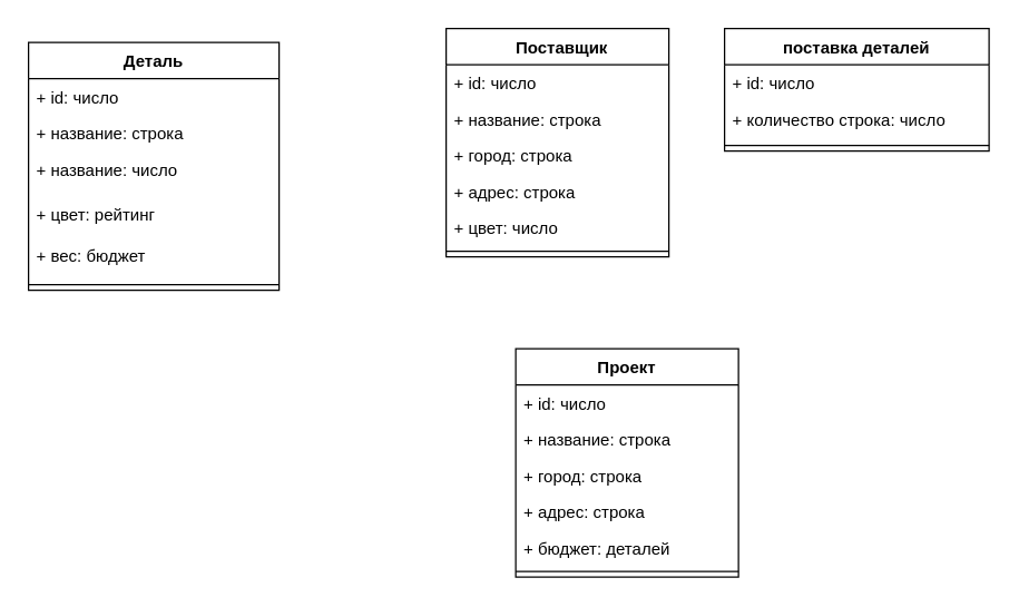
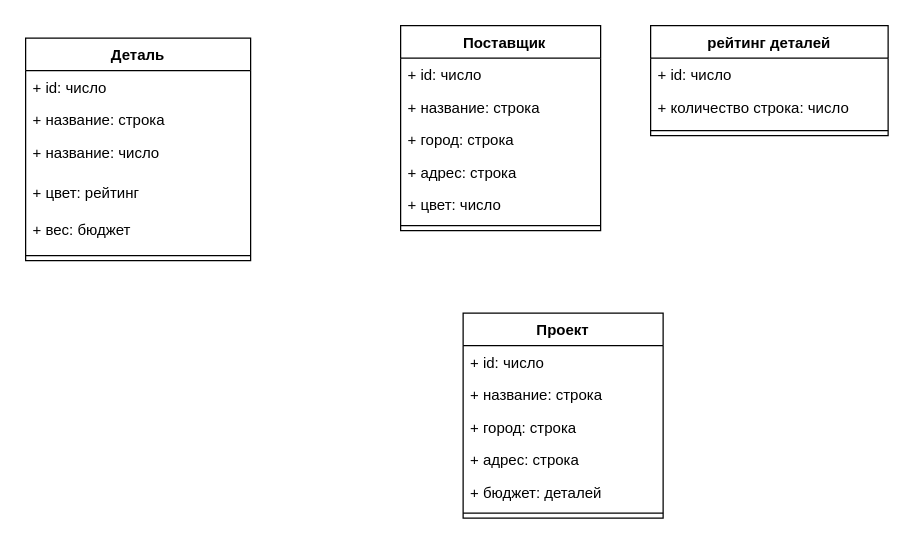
  <mxCell id="0" />
  <mxCell id="1" parent="0" />
  <mxCell id="2" value="Деталь" style="swimlane;fontStyle=1;align=center;verticalAlign=top;childLayout=stackLayout;horizontal=1;startSize=26;horizontalStack=0;resizeParent=1;resizeParentMax=0;resizeLast=0;collapsible=1;marginBottom=0;" vertex="1" parent="1"><mxGeometry x="20" y="30" width="180" height="178" as="geometry"><mxRectangle x="200" y="240" width="80" height="30" as="alternateBounds" /></mxGeometry></mxCell>
  <mxCell id="3" value="+ id: число" style="text;strokeColor=none;fillColor=none;align=left;verticalAlign=top;spacingLeft=4;spacingRight=4;overflow=hidden;rotatable=0;points=[[0,0.5],[1,0.5]];portConstraint=eastwest;" vertex="1" parent="2"><mxGeometry y="26" width="180" height="26" as="geometry" /></mxCell>
  <mxCell id="4" value="+ название: строка" style="text;strokeColor=none;fillColor=none;align=left;verticalAlign=top;spacingLeft=4;spacingRight=4;overflow=hidden;rotatable=0;points=[[0,0.5],[1,0.5]];portConstraint=eastwest;" vertex="1" parent="2"><mxGeometry y="52" width="180" height="26" as="geometry" /></mxCell>
  <mxCell id="5" value="+ название: число" style="text;strokeColor=none;fillColor=none;align=left;verticalAlign=top;spacingLeft=4;spacingRight=4;overflow=hidden;rotatable=0;points=[[0,0.5],[1,0.5]];portConstraint=eastwest;" vertex="1" parent="2"><mxGeometry y="78" width="180" height="32" as="geometry" /></mxCell>
  <mxCell id="6" value="+ цвет: рейтинг" style="text;strokeColor=none;fillColor=none;align=left;verticalAlign=top;spacingLeft=4;spacingRight=4;overflow=hidden;rotatable=0;points=[[0,0.5],[1,0.5]];portConstraint=eastwest;" vertex="1" parent="2"><mxGeometry y="110" width="180" height="30" as="geometry" /></mxCell>
  <mxCell id="7" value="+ вес: бюджет" style="text;strokeColor=none;fillColor=none;align=left;verticalAlign=top;spacingLeft=4;spacingRight=4;overflow=hidden;rotatable=0;points=[[0,0.5],[1,0.5]];portConstraint=eastwest;" vertex="1" parent="2"><mxGeometry y="140" width="180" height="30" as="geometry" /></mxCell>
  <mxCell id="8" value="" style="line;strokeWidth=1;fillColor=none;align=left;verticalAlign=middle;spacingTop=-1;spacingLeft=3;spacingRight=3;rotatable=0;labelPosition=right;points=[];portConstraint=eastwest;" vertex="1" parent="2"><mxGeometry y="170" width="180" height="8" as="geometry" /></mxCell>
  <mxCell id="9" value="  Поставщик" style="swimlane;fontStyle=1;align=center;verticalAlign=top;childLayout=stackLayout;horizontal=1;startSize=26;horizontalStack=0;resizeParent=1;resizeParentMax=0;resizeLast=0;collapsible=1;marginBottom=0;" vertex="1" parent="1"><mxGeometry x="320" y="20" width="160" height="164" as="geometry" /></mxCell>
  <mxCell id="10" value="+ id: число" style="text;strokeColor=none;fillColor=none;align=left;verticalAlign=top;spacingLeft=4;spacingRight=4;overflow=hidden;rotatable=0;points=[[0,0.5],[1,0.5]];portConstraint=eastwest;" vertex="1" parent="9"><mxGeometry y="26" width="160" height="26" as="geometry" /></mxCell>
  <mxCell id="11" value="+ название: строка" style="text;strokeColor=none;fillColor=none;align=left;verticalAlign=top;spacingLeft=4;spacingRight=4;overflow=hidden;rotatable=0;points=[[0,0.5],[1,0.5]];portConstraint=eastwest;" vertex="1" parent="9"><mxGeometry y="52" width="160" height="26" as="geometry" /></mxCell>
  <mxCell id="12" value="+ город: строка" style="text;strokeColor=none;fillColor=none;align=left;verticalAlign=top;spacingLeft=4;spacingRight=4;overflow=hidden;rotatable=0;points=[[0,0.5],[1,0.5]];portConstraint=eastwest;" vertex="1" parent="9"><mxGeometry y="78" width="160" height="26" as="geometry" /></mxCell>
  <mxCell id="13" value="+ адрес: строка" style="text;strokeColor=none;fillColor=none;align=left;verticalAlign=top;spacingLeft=4;spacingRight=4;overflow=hidden;rotatable=0;points=[[0,0.5],[1,0.5]];portConstraint=eastwest;" vertex="1" parent="9"><mxGeometry y="104" width="160" height="26" as="geometry" /></mxCell>
  <mxCell id="14" value="+ цвет: число" style="text;strokeColor=none;fillColor=none;align=left;verticalAlign=top;spacingLeft=4;spacingRight=4;overflow=hidden;rotatable=0;points=[[0,0.5],[1,0.5]];portConstraint=eastwest;" vertex="1" parent="9"><mxGeometry y="130" width="160" height="26" as="geometry" /></mxCell>
  <mxCell id="15" value="" style="line;strokeWidth=1;fillColor=none;align=left;verticalAlign=middle;spacingTop=-1;spacingLeft=3;spacingRight=3;rotatable=0;labelPosition=right;points=[];portConstraint=eastwest;" vertex="1" parent="9"><mxGeometry y="156" width="160" height="8" as="geometry" /></mxCell>
- <mxCell id="16" value="поставка деталей" style="swimlane;fontStyle=1;align=center;verticalAlign=top;childLayout=stackLayout;horizontal=1;startSize=26;horizontalStack=0;resizeParent=1;resizeParentMax=0;resizeLast=0;collapsible=1;marginBottom=0;" vertex="1" parent="1"><mxGeometry x="520" y="20" width="190" height="88" as="geometry" /></mxCell>
+ <mxCell id="16" value="рейтинг деталей" style="swimlane;fontStyle=1;align=center;verticalAlign=top;childLayout=stackLayout;horizontal=1;startSize=26;horizontalStack=0;resizeParent=1;resizeParentMax=0;resizeLast=0;collapsible=1;marginBottom=0;" vertex="1" parent="1"><mxGeometry x="520" y="20" width="190" height="88" as="geometry" /></mxCell>
  <mxCell id="17" value="+ id: число" style="text;strokeColor=none;fillColor=none;align=left;verticalAlign=top;spacingLeft=4;spacingRight=4;overflow=hidden;rotatable=0;points=[[0,0.5],[1,0.5]];portConstraint=eastwest;" vertex="1" parent="16"><mxGeometry y="26" width="190" height="26" as="geometry" /></mxCell>
  <mxCell id="18" value="+ количество строка: число" style="text;strokeColor=none;fillColor=none;align=left;verticalAlign=top;spacingLeft=4;spacingRight=4;overflow=hidden;rotatable=0;points=[[0,0.5],[1,0.5]];portConstraint=eastwest;" vertex="1" parent="16"><mxGeometry y="52" width="190" height="28" as="geometry" /></mxCell>
  <mxCell id="19" value="" style="line;strokeWidth=1;fillColor=none;align=left;verticalAlign=middle;spacingTop=-1;spacingLeft=3;spacingRight=3;rotatable=0;labelPosition=right;points=[];portConstraint=eastwest;" vertex="1" parent="16"><mxGeometry y="80" width="190" height="8" as="geometry" /></mxCell>
  <mxCell id="20" value="Проект" style="swimlane;fontStyle=1;align=center;verticalAlign=top;childLayout=stackLayout;horizontal=1;startSize=26;horizontalStack=0;resizeParent=1;resizeParentMax=0;resizeLast=0;collapsible=1;marginBottom=0;" vertex="1" parent="1"><mxGeometry x="370" y="250" width="160" height="164" as="geometry" /></mxCell>
  <mxCell id="21" value="+ id: число" style="text;strokeColor=none;fillColor=none;align=left;verticalAlign=top;spacingLeft=4;spacingRight=4;overflow=hidden;rotatable=0;points=[[0,0.5],[1,0.5]];portConstraint=eastwest;" vertex="1" parent="20"><mxGeometry y="26" width="160" height="26" as="geometry" /></mxCell>
  <mxCell id="22" value="+ название: строка" style="text;strokeColor=none;fillColor=none;align=left;verticalAlign=top;spacingLeft=4;spacingRight=4;overflow=hidden;rotatable=0;points=[[0,0.5],[1,0.5]];portConstraint=eastwest;" vertex="1" parent="20"><mxGeometry y="52" width="160" height="26" as="geometry" /></mxCell>
  <mxCell id="23" value="+ город: строка" style="text;strokeColor=none;fillColor=none;align=left;verticalAlign=top;spacingLeft=4;spacingRight=4;overflow=hidden;rotatable=0;points=[[0,0.5],[1,0.5]];portConstraint=eastwest;" vertex="1" parent="20"><mxGeometry y="78" width="160" height="26" as="geometry" /></mxCell>
  <mxCell id="24" value="+ адрес: строка" style="text;strokeColor=none;fillColor=none;align=left;verticalAlign=top;spacingLeft=4;spacingRight=4;overflow=hidden;rotatable=0;points=[[0,0.5],[1,0.5]];portConstraint=eastwest;" vertex="1" parent="20"><mxGeometry y="104" width="160" height="26" as="geometry" /></mxCell>
  <mxCell id="25" value="+ бюджет: деталей" style="text;strokeColor=none;fillColor=none;align=left;verticalAlign=top;spacingLeft=4;spacingRight=4;overflow=hidden;rotatable=0;points=[[0,0.5],[1,0.5]];portConstraint=eastwest;" vertex="1" parent="20"><mxGeometry y="130" width="160" height="26" as="geometry" /></mxCell>
  <mxCell id="26" value="" style="line;strokeWidth=1;fillColor=none;align=left;verticalAlign=middle;spacingTop=-1;spacingLeft=3;spacingRight=3;rotatable=0;labelPosition=right;points=[];portConstraint=eastwest;" vertex="1" parent="20"><mxGeometry y="156" width="160" height="8" as="geometry" /></mxCell>
